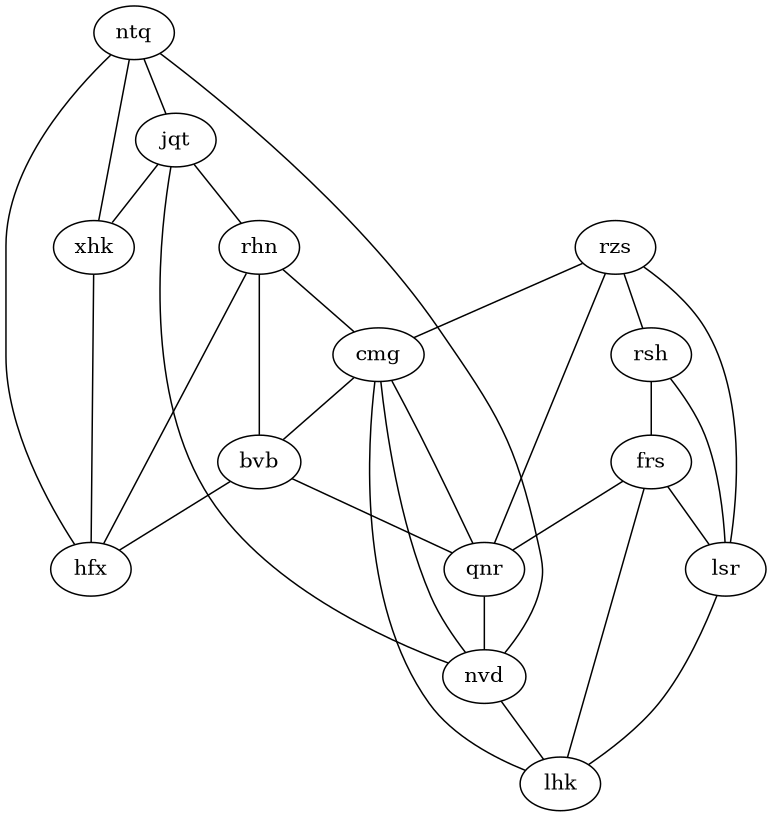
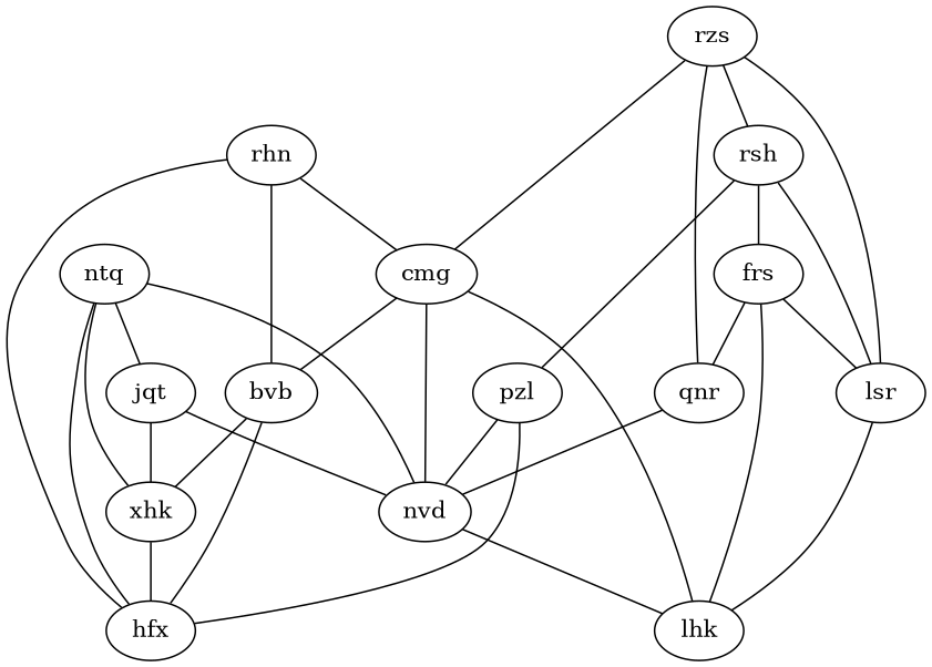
  graph {
    jqt
    rhn
    xhk
    nvd
    hfx
    bvb
    cmg
    lhk
    rsh
    frs
+   pzl
    lsr
    qnr
    ntq
    rzs
-   jqt -- rhn
    jqt -- xhk
    jqt -- nvd
    rhn -- hfx
    rhn -- bvb
    rhn -- cmg
    xhk -- hfx
    nvd -- lhk
-   bvb -- qnr
+   bvb -- xhk
    bvb -- hfx
    cmg -- nvd
    cmg -- bvb
    cmg -- lhk
-   cmg -- qnr
    rsh -- frs
+   rsh -- pzl
    rsh -- lsr
    frs -- lhk
    frs -- lsr
    frs -- qnr
+   pzl -- nvd
+   pzl -- hfx
    lsr -- lhk
    qnr -- nvd
    ntq -- jqt
    ntq -- xhk
    ntq -- nvd
    ntq -- hfx
    rzs -- cmg
    rzs -- rsh
    rzs -- lsr
    rzs -- qnr
  }
